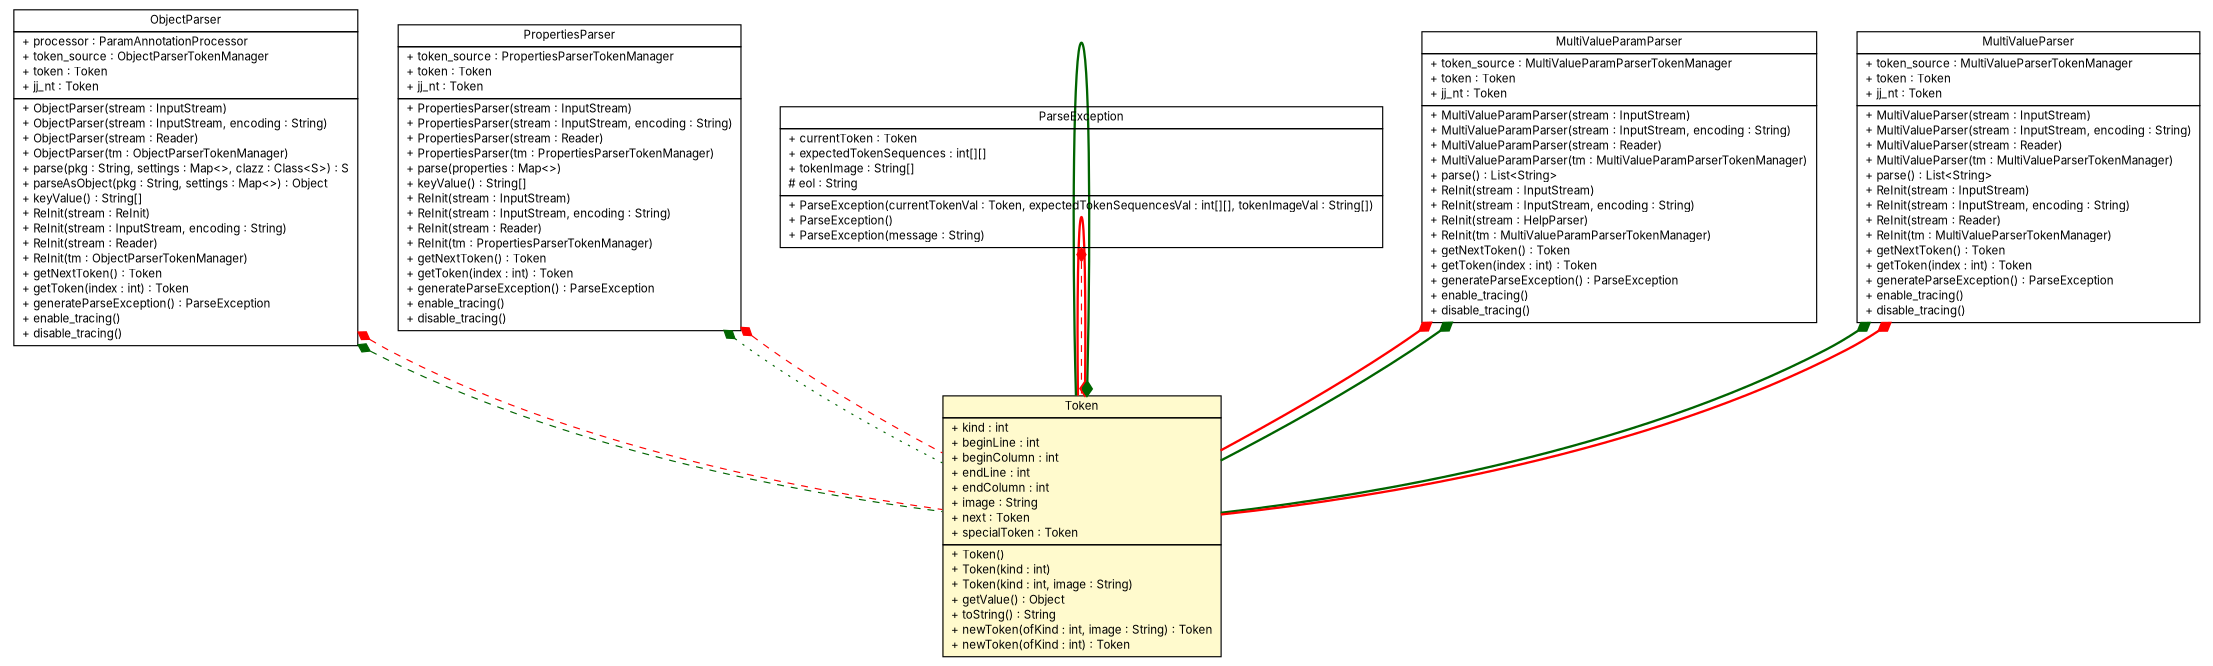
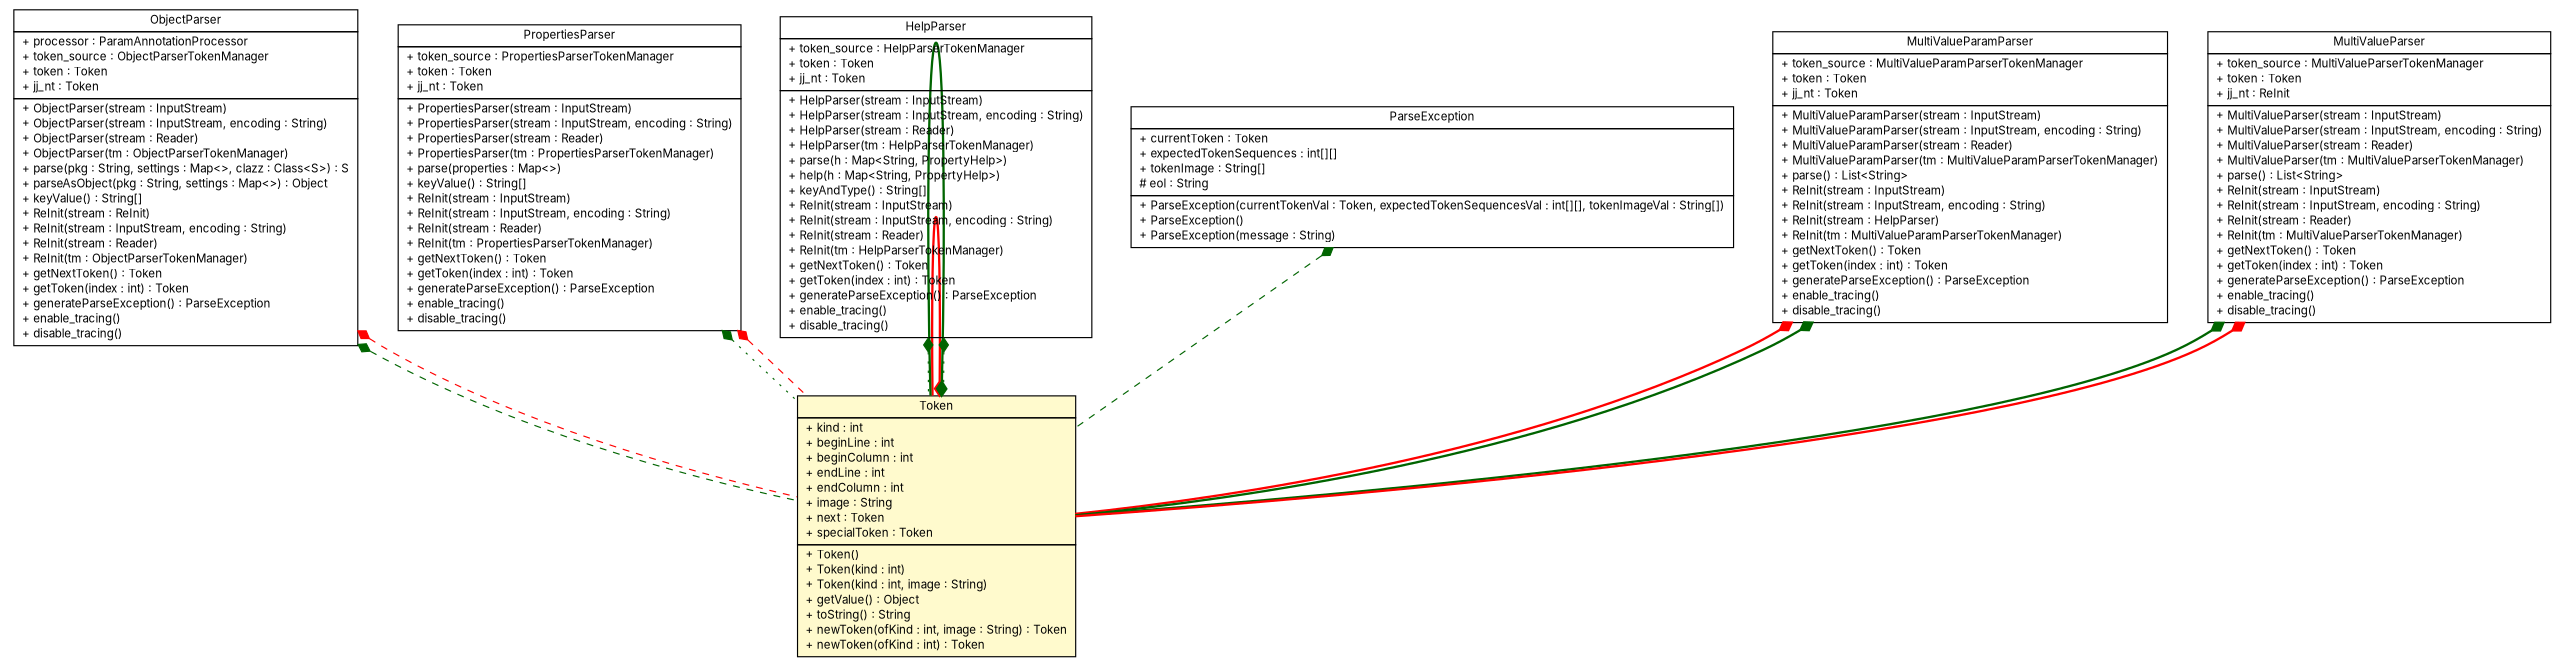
  digraph {
    fontname=Inter
    nodesep=0.25
    ranksep=0.5
    node [fontcolor=black fontname=Inter fontsize=10.0 shape=plaintext]
    edge [arrowhead=none arrowtail=diamond color=darkgreen dir=both fontcolor=black fontname=Inter fontsize=10.0 headport=p labelfontname=Helvetica labelfontsize=10 style=bold tailport=p]
    n1 [label=<<table title="com.vectorprint.configuration.parser.ObjectParser" border="0" cellborder="1" cellspacing="0" cellpadding="2" port="p" href="./ObjectParser.html"> 		<tr><td><table border="0" cellspacing="0" cellpadding="1"> <tr><td align="center" balign="center"> ObjectParser </td></tr> 		</table></td></tr> 		<tr><td><table border="0" cellspacing="0" cellpadding="1"> <tr><td align="left" balign="left"> + processor : ParamAnnotationProcessor </td></tr> <tr><td align="left" balign="left"> + token_source : ObjectParserTokenManager </td></tr> <tr><td align="left" balign="left"> + token : Token </td></tr> <tr><td align="left" balign="left"> + jj_nt : Token </td></tr> 		</table></td></tr> 		<tr><td><table border="0" cellspacing="0" cellpadding="1"> <tr><td align="left" balign="left"> + ObjectParser(stream : InputStream) </td></tr> <tr><td align="left" balign="left"> + ObjectParser(stream : InputStream, encoding : String) </td></tr> <tr><td align="left" balign="left"> + ObjectParser(stream : Reader) </td></tr> <tr><td align="left" balign="left"> + ObjectParser(tm : ObjectParserTokenManager) </td></tr> <tr><td align="left" balign="left"> + parse(pkg : String, settings : Map&lt;&gt;, clazz : Class&lt;S&gt;) : S </td></tr> <tr><td align="left" balign="left"> + parseAsObject(pkg : String, settings : Map&lt;&gt;) : Object </td></tr> <tr><td align="left" balign="left"> + keyValue() : String[] </td></tr> <tr><td align="left" balign="left"> + ReInit(stream : ReInit) </td></tr> <tr><td align="left" balign="left"> + ReInit(stream : InputStream, encoding : String) </td></tr> <tr><td align="left" balign="left"> + ReInit(stream : Reader) </td></tr> <tr><td align="left" balign="left"> + ReInit(tm : ObjectParserTokenManager) </td></tr> <tr><td align="left" balign="left"> + getNextToken() : Token </td></tr> <tr><td align="left" balign="left"> + getToken(index : int) : Token </td></tr> <tr><td align="left" balign="left"> + generateParseException() : ParseException </td></tr> <tr><td align="left" balign="left"> + enable_tracing() </td></tr> <tr><td align="left" balign="left"> + disable_tracing() </td></tr> 		</table></td></tr> 		</table>>]
    n2 [label=<<table title="com.vectorprint.configuration.parser.Token" border="0" cellborder="1" cellspacing="0" cellpadding="2" port="p" bgcolor="lemonChiffon" href="./Token.html"> 		<tr><td><table border="0" cellspacing="0" cellpadding="1"> <tr><td align="center" balign="center"> Token </td></tr> 		</table></td></tr> 		<tr><td><table border="0" cellspacing="0" cellpadding="1"> <tr><td align="left" balign="left"> + kind : int </td></tr> <tr><td align="left" balign="left"> + beginLine : int </td></tr> <tr><td align="left" balign="left"> + beginColumn : int </td></tr> <tr><td align="left" balign="left"> + endLine : int </td></tr> <tr><td align="left" balign="left"> + endColumn : int </td></tr> <tr><td align="left" balign="left"> + image : String </td></tr> <tr><td align="left" balign="left"> + next : Token </td></tr> <tr><td align="left" balign="left"> + specialToken : Token </td></tr> 		</table></td></tr> 		<tr><td><table border="0" cellspacing="0" cellpadding="1"> <tr><td align="left" balign="left"> + Token() </td></tr> <tr><td align="left" balign="left"> + Token(kind : int) </td></tr> <tr><td align="left" balign="left"> + Token(kind : int, image : String) </td></tr> <tr><td align="left" balign="left"> + getValue() : Object </td></tr> <tr><td align="left" balign="left"> + toString() : String </td></tr> <tr><td align="left" balign="left"> + newToken(ofKind : int, image : String) : Token </td></tr> <tr><td align="left" balign="left"> + newToken(ofKind : int) : Token </td></tr> 		</table></td></tr> 		</table>>]
    n3 [label=<<table title="com.vectorprint.configuration.parser.PropertiesParser" border="0" cellborder="1" cellspacing="0" cellpadding="2" port="p" href="./PropertiesParser.html"> 		<tr><td><table border="0" cellspacing="0" cellpadding="1"> <tr><td align="center" balign="center"> PropertiesParser </td></tr> 		</table></td></tr> 		<tr><td><table border="0" cellspacing="0" cellpadding="1"> <tr><td align="left" balign="left"> + token_source : PropertiesParserTokenManager </td></tr> <tr><td align="left" balign="left"> + token : Token </td></tr> <tr><td align="left" balign="left"> + jj_nt : Token </td></tr> 		</table></td></tr> 		<tr><td><table border="0" cellspacing="0" cellpadding="1"> <tr><td align="left" balign="left"> + PropertiesParser(stream : InputStream) </td></tr> <tr><td align="left" balign="left"> + PropertiesParser(stream : InputStream, encoding : String) </td></tr> <tr><td align="left" balign="left"> + PropertiesParser(stream : Reader) </td></tr> <tr><td align="left" balign="left"> + PropertiesParser(tm : PropertiesParserTokenManager) </td></tr> <tr><td align="left" balign="left"> + parse(properties : Map&lt;&gt;) </td></tr> <tr><td align="left" balign="left"> + keyValue() : String[] </td></tr> <tr><td align="left" balign="left"> + ReInit(stream : InputStream) </td></tr> <tr><td align="left" balign="left"> + ReInit(stream : InputStream, encoding : String) </td></tr> <tr><td align="left" balign="left"> + ReInit(stream : Reader) </td></tr> <tr><td align="left" balign="left"> + ReInit(tm : PropertiesParserTokenManager) </td></tr> <tr><td align="left" balign="left"> + getNextToken() : Token </td></tr> <tr><td align="left" balign="left"> + getToken(index : int) : Token </td></tr> <tr><td align="left" balign="left"> + generateParseException() : ParseException </td></tr> <tr><td align="left" balign="left"> + enable_tracing() </td></tr> <tr><td align="left" balign="left"> + disable_tracing() </td></tr> 		</table></td></tr> 		</table>>]
+   n4 [label=<<table title="com.vectorprint.configuration.parser.HelpParser" border="0" cellborder="1" cellspacing="0" cellpadding="2" port="p" href="./HelpParser.html"> 		<tr><td><table border="0" cellspacing="0" cellpadding="1"> <tr><td align="center" balign="center"> HelpParser </td></tr> 		</table></td></tr> 		<tr><td><table border="0" cellspacing="0" cellpadding="1"> <tr><td align="left" balign="left"> + token_source : HelpParserTokenManager </td></tr> <tr><td align="left" balign="left"> + token : Token </td></tr> <tr><td align="left" balign="left"> + jj_nt : Token </td></tr> 		</table></td></tr> 		<tr><td><table border="0" cellspacing="0" cellpadding="1"> <tr><td align="left" balign="left"> + HelpParser(stream : InputStream) </td></tr> <tr><td align="left" balign="left"> + HelpParser(stream : InputStream, encoding : String) </td></tr> <tr><td align="left" balign="left"> + HelpParser(stream : Reader) </td></tr> <tr><td align="left" balign="left"> + HelpParser(tm : HelpParserTokenManager) </td></tr> <tr><td align="left" balign="left"> + parse(h : Map&lt;String, PropertyHelp&gt;) </td></tr> <tr><td align="left" balign="left"> + help(h : Map&lt;String, PropertyHelp&gt;) </td></tr> <tr><td align="left" balign="left"> + keyAndType() : String[] </td></tr> <tr><td align="left" balign="left"> + ReInit(stream : InputStream) </td></tr> <tr><td align="left" balign="left"> + ReInit(stream : InputStream, encoding : String) </td></tr> <tr><td align="left" balign="left"> + ReInit(stream : Reader) </td></tr> <tr><td align="left" balign="left"> + ReInit(tm : HelpParserTokenManager) </td></tr> <tr><td align="left" balign="left"> + getNextToken() : Token </td></tr> <tr><td align="left" balign="left"> + getToken(index : int) : Token </td></tr> <tr><td align="left" balign="left"> + generateParseException() : ParseException </td></tr> <tr><td align="left" balign="left"> + enable_tracing() </td></tr> <tr><td align="left" balign="left"> + disable_tracing() </td></tr> 		</table></td></tr> 		</table>>]
    n5 [label=<<table title="com.vectorprint.configuration.parser.ParseException" border="0" cellborder="1" cellspacing="0" cellpadding="2" port="p" href="./ParseException.html"> 		<tr><td><table border="0" cellspacing="0" cellpadding="1"> <tr><td align="center" balign="center"> ParseException </td></tr> 		</table></td></tr> 		<tr><td><table border="0" cellspacing="0" cellpadding="1"> <tr><td align="left" balign="left"> + currentToken : Token </td></tr> <tr><td align="left" balign="left"> + expectedTokenSequences : int[][] </td></tr> <tr><td align="left" balign="left"> + tokenImage : String[] </td></tr> <tr><td align="left" balign="left"> # eol : String </td></tr> 		</table></td></tr> 		<tr><td><table border="0" cellspacing="0" cellpadding="1"> <tr><td align="left" balign="left"> + ParseException(currentTokenVal : Token, expectedTokenSequencesVal : int[][], tokenImageVal : String[]) </td></tr> <tr><td align="left" balign="left"> + ParseException() </td></tr> <tr><td align="left" balign="left"> + ParseException(message : String) </td></tr> 		</table></td></tr> 		</table>>]
    n6 [label=<<table title="com.vectorprint.configuration.parser.MultiValueParamParser" border="0" cellborder="1" cellspacing="0" cellpadding="2" port="p" href="./MultiValueParamParser.html"> 		<tr><td><table border="0" cellspacing="0" cellpadding="1"> <tr><td align="center" balign="center"> MultiValueParamParser </td></tr> 		</table></td></tr> 		<tr><td><table border="0" cellspacing="0" cellpadding="1"> <tr><td align="left" balign="left"> + token_source : MultiValueParamParserTokenManager </td></tr> <tr><td align="left" balign="left"> + token : Token </td></tr> <tr><td align="left" balign="left"> + jj_nt : Token </td></tr> 		</table></td></tr> 		<tr><td><table border="0" cellspacing="0" cellpadding="1"> <tr><td align="left" balign="left"> + MultiValueParamParser(stream : InputStream) </td></tr> <tr><td align="left" balign="left"> + MultiValueParamParser(stream : InputStream, encoding : String) </td></tr> <tr><td align="left" balign="left"> + MultiValueParamParser(stream : Reader) </td></tr> <tr><td align="left" balign="left"> + MultiValueParamParser(tm : MultiValueParamParserTokenManager) </td></tr> <tr><td align="left" balign="left"> + parse() : List&lt;String&gt; </td></tr> <tr><td align="left" balign="left"> + ReInit(stream : InputStream) </td></tr> <tr><td align="left" balign="left"> + ReInit(stream : InputStream, encoding : String) </td></tr> <tr><td align="left" balign="left"> + ReInit(stream : HelpParser) </td></tr> <tr><td align="left" balign="left"> + ReInit(tm : MultiValueParamParserTokenManager) </td></tr> <tr><td align="left" balign="left"> + getNextToken() : Token </td></tr> <tr><td align="left" balign="left"> + getToken(index : int) : Token </td></tr> <tr><td align="left" balign="left"> + generateParseException() : ParseException </td></tr> <tr><td align="left" balign="left"> + enable_tracing() </td></tr> <tr><td align="left" balign="left"> + disable_tracing() </td></tr> 		</table></td></tr> 		</table>>]
-   n7 [label=<<table title="com.vectorprint.configuration.parser.MultiValueParser" border="0" cellborder="1" cellspacing="0" cellpadding="2" port="p" href="./MultiValueParser.html"> 		<tr><td><table border="0" cellspacing="0" cellpadding="1"> <tr><td align="center" balign="center"> MultiValueParser </td></tr> 		</table></td></tr> 		<tr><td><table border="0" cellspacing="0" cellpadding="1"> <tr><td align="left" balign="left"> + token_source : MultiValueParserTokenManager </td></tr> <tr><td align="left" balign="left"> + token : Token </td></tr> <tr><td align="left" balign="left"> + jj_nt : Token </td></tr> 		</table></td></tr> 		<tr><td><table border="0" cellspacing="0" cellpadding="1"> <tr><td align="left" balign="left"> + MultiValueParser(stream : InputStream) </td></tr> <tr><td align="left" balign="left"> + MultiValueParser(stream : InputStream, encoding : String) </td></tr> <tr><td align="left" balign="left"> + MultiValueParser(stream : Reader) </td></tr> <tr><td align="left" balign="left"> + MultiValueParser(tm : MultiValueParserTokenManager) </td></tr> <tr><td align="left" balign="left"> + parse() : List&lt;String&gt; </td></tr> <tr><td align="left" balign="left"> + ReInit(stream : InputStream) </td></tr> <tr><td align="left" balign="left"> + ReInit(stream : InputStream, encoding : String) </td></tr> <tr><td align="left" balign="left"> + ReInit(stream : Reader) </td></tr> <tr><td align="left" balign="left"> + ReInit(tm : MultiValueParserTokenManager) </td></tr> <tr><td align="left" balign="left"> + getNextToken() : Token </td></tr> <tr><td align="left" balign="left"> + getToken(index : int) : Token </td></tr> <tr><td align="left" balign="left"> + generateParseException() : ParseException </td></tr> <tr><td align="left" balign="left"> + enable_tracing() </td></tr> <tr><td align="left" balign="left"> + disable_tracing() </td></tr> 		</table></td></tr> 		</table>>]
+   n7 [label=<<table title="com.vectorprint.configuration.parser.MultiValueParser" border="0" cellborder="1" cellspacing="0" cellpadding="2" port="p" href="./MultiValueParser.html"> 		<tr><td><table border="0" cellspacing="0" cellpadding="1"> <tr><td align="center" balign="center"> MultiValueParser </td></tr> 		</table></td></tr> 		<tr><td><table border="0" cellspacing="0" cellpadding="1"> <tr><td align="left" balign="left"> + token_source : MultiValueParserTokenManager </td></tr> <tr><td align="left" balign="left"> + token : Token </td></tr> <tr><td align="left" balign="left"> + jj_nt : ReInit </td></tr> 		</table></td></tr> 		<tr><td><table border="0" cellspacing="0" cellpadding="1"> <tr><td align="left" balign="left"> + MultiValueParser(stream : InputStream) </td></tr> <tr><td align="left" balign="left"> + MultiValueParser(stream : InputStream, encoding : String) </td></tr> <tr><td align="left" balign="left"> + MultiValueParser(stream : Reader) </td></tr> <tr><td align="left" balign="left"> + MultiValueParser(tm : MultiValueParserTokenManager) </td></tr> <tr><td align="left" balign="left"> + parse() : List&lt;String&gt; </td></tr> <tr><td align="left" balign="left"> + ReInit(stream : InputStream) </td></tr> <tr><td align="left" balign="left"> + ReInit(stream : InputStream, encoding : String) </td></tr> <tr><td align="left" balign="left"> + ReInit(stream : Reader) </td></tr> <tr><td align="left" balign="left"> + ReInit(tm : MultiValueParserTokenManager) </td></tr> <tr><td align="left" balign="left"> + getNextToken() : Token </td></tr> <tr><td align="left" balign="left"> + getToken(index : int) : Token </td></tr> <tr><td align="left" balign="left"> + generateParseException() : ParseException </td></tr> <tr><td align="left" balign="left"> + enable_tracing() </td></tr> <tr><td align="left" balign="left"> + disable_tracing() </td></tr> 		</table></td></tr> 		</table>>]
    n1 -> n2 [style=dashed]
    n1 -> n2 [color=red style=dashed]
    n2 -> n2 [color=red]
    n2 -> n2
    n3 -> n2 [style=dotted]
    n3 -> n2 [color=red style=dashed]
-   n5 -> n2 [color=red style=dashed]
+   n4 -> n2 [style=dotted]
+   n4 -> n2 [style=dotted]
+   n5 -> n2 [style=dashed]
    n6 -> n2 [color=red]
    n6 -> n2
    n7 -> n2
    n7 -> n2 [color=red]
  }
